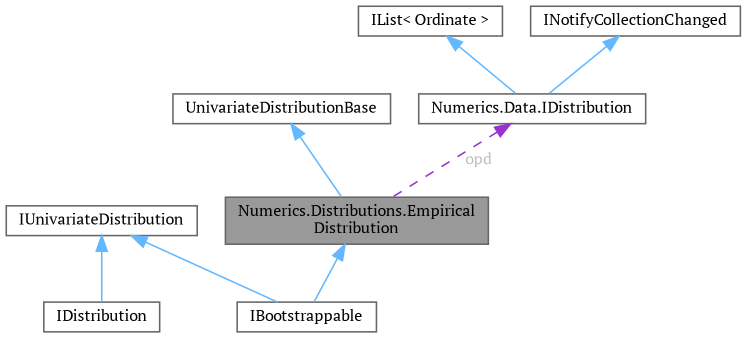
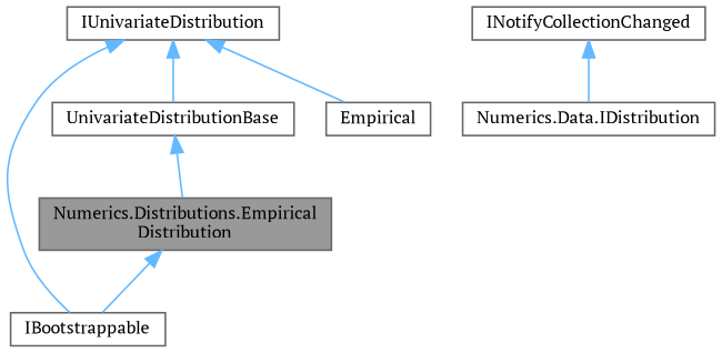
  digraph {
    fontname="PT Serif"
    node [color=gray40 fillcolor=white fontname="PT Serif" fontsize=10 shape=box style=filled]
    edge [color=steelblue1 dir=back fontname="PT Serif" fontsize=10 labelfontname=Helvetica labelfontsize=10 style=solid]
    n1 [fillcolor=grey60 fontcolor=black height=0.2 label="Numerics.Distributions.Empirical\lDistribution" width=0.4]
    n2 [height=0.2 label=IBootstrappable width=0.4]
    n3 [height=0.2 label=UnivariateDistributionBase width=0.4]
    n4 [height=0.2 label=IUnivariateDistribution width=0.4]
-   n5 [height=0.2 label=IDistribution width=0.4]
+   n5 [height=0.2 label=Empirical width=0.4]
    n6 [height=0.2 label="Numerics.Data.IDistribution" width=0.4]
-   n7 [height=0.2 label="IList\< Ordinate \>" width=0.4]
    n8 [height=0.2 label=INotifyCollectionChanged width=0.4]
    n1 -> n2
    n3 -> n1
    n4 -> n2
+   n4 -> n3
    n4 -> n5
-   n6 -> n1 [color=darkorchid3 fontcolor=grey label=" opd" style=dashed]
-   n7 -> n6
    n8 -> n6
  }
